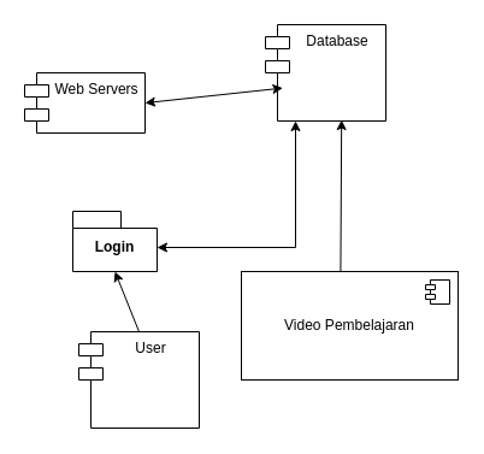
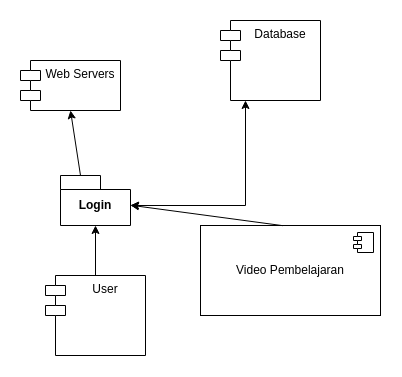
  <mxCell id="0" />
  <mxCell id="1" parent="0" />
  <mxCell id="2" value="Web Servers" style="shape=module;align=left;spacingLeft=20;align=center;verticalAlign=top;whiteSpace=wrap;html=1;" parent="1" vertex="1"><mxGeometry x="20" y="60" width="100" height="50" as="geometry" /></mxCell>
  <mxCell id="3" value="Login" style="shape=folder;fontStyle=1;spacingTop=10;tabWidth=40;tabHeight=14;tabPosition=left;html=1;whiteSpace=wrap;" parent="1" vertex="1"><mxGeometry x="60" y="175" width="70" height="50" as="geometry" /></mxCell>
  <mxCell id="4" value="Video Pembelajaran" style="html=1;dropTarget=0;whiteSpace=wrap;" parent="1" vertex="1"><mxGeometry x="200" y="225" width="180" height="90" as="geometry" /></mxCell>
  <mxCell id="5" value="" style="shape=module;jettyWidth=8;jettyHeight=4;" parent="4" vertex="1"><mxGeometry x="1" width="20" height="20" relative="1" as="geometry"><mxPoint x="-27" y="7" as="offset" /></mxGeometry></mxCell>
  <mxCell id="6" value="Database" style="shape=module;align=left;spacingLeft=20;align=center;verticalAlign=top;whiteSpace=wrap;html=1;" parent="1" vertex="1"><mxGeometry x="220" y="20" width="100" height="80" as="geometry" /></mxCell>
- <mxCell id="7" value="User" style="shape=module;align=left;spacingLeft=20;align=center;verticalAlign=top;whiteSpace=wrap;html=1;" parent="1" vertex="1"><mxGeometry x="65" y="275" width="100" height="80" as="geometry" /></mxCell>
- <mxCell id="8" value="" style="endArrow=classic;startArrow=classic;html=1;rounded=0;exitX=1;exitY=0.5;exitDx=0;exitDy=0;entryX=0.144;entryY=0.658;entryDx=0;entryDy=0;entryPerimeter=0;" edge="1" parent="1" source="2" target="6"><mxGeometry width="50" height="50" relative="1" as="geometry"><mxPoint x="80" y="295" as="sourcePoint" /><mxPoint x="230" y="95" as="targetPoint" /><Array as="points" /></mxGeometry></mxCell>
+ <mxCell id="7" value="User" style="shape=module;align=left;spacingLeft=20;align=center;verticalAlign=top;whiteSpace=wrap;html=1;" parent="1" vertex="1"><mxGeometry x="45" y="275" width="100" height="80" as="geometry" /></mxCell>
  <mxCell id="9" value="" style="endArrow=classic;startArrow=classic;html=1;rounded=0;entryX=0.25;entryY=1;entryDx=0;entryDy=0;" edge="1" parent="1" target="6"><mxGeometry width="50" height="50" relative="1" as="geometry"><mxPoint x="130" y="205" as="sourcePoint" /><mxPoint x="170" y="115" as="targetPoint" /><Array as="points"><mxPoint x="245" y="205" /></Array></mxGeometry></mxCell>
+ <mxCell id="10" value="" style="endArrow=classic;html=1;rounded=0;entryX=0.5;entryY=1;entryDx=0;entryDy=0;exitX=0;exitY=0;exitDx=20;exitDy=0;exitPerimeter=0;" edge="1" parent="1" source="3" target="2"><mxGeometry width="50" height="50" relative="1" as="geometry"><mxPoint x="60" y="195" as="sourcePoint" /><mxPoint x="110" y="145" as="targetPoint" /></mxGeometry></mxCell>
  <mxCell id="11" value="" style="endArrow=classic;html=1;rounded=0;entryX=0.5;entryY=1;entryDx=0;entryDy=0;entryPerimeter=0;exitX=0.5;exitY=0;exitDx=0;exitDy=0;" edge="1" parent="1" source="7" target="3"><mxGeometry width="50" height="50" relative="1" as="geometry"><mxPoint x="130" y="335" as="sourcePoint" /><mxPoint x="180" y="285" as="targetPoint" /></mxGeometry></mxCell>
- <mxCell id="12" value="" style="endArrow=classic;html=1;rounded=0;entryX=0.632;entryY=0.988;entryDx=0;entryDy=0;entryPerimeter=0;exitX=0.458;exitY=0.002;exitDx=0;exitDy=0;exitPerimeter=0;" edge="1" parent="1" source="4" target="6"><mxGeometry width="50" height="50" relative="1" as="geometry"><mxPoint x="283" y="215" as="sourcePoint" /><mxPoint x="330" y="195" as="targetPoint" /></mxGeometry></mxCell>
+ <mxCell id="12" value="" style="endArrow=classic;html=1;rounded=0;exitX=0.458;exitY=0.002;exitDx=0;exitDy=0;exitPerimeter=0;" edge="1" parent="1" source="4" target="3"><mxGeometry width="50" height="50" relative="1" as="geometry"><mxPoint x="283" y="215" as="sourcePoint" /><mxPoint x="330" y="195" as="targetPoint" /></mxGeometry></mxCell>
